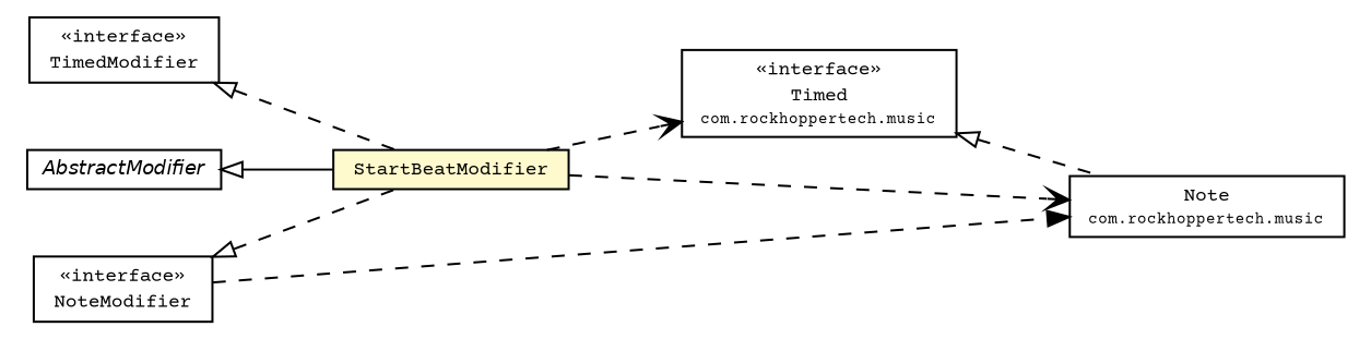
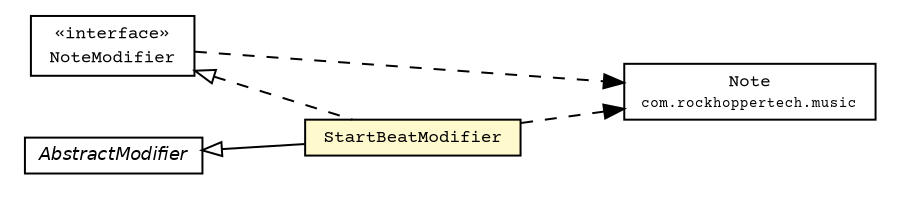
  digraph {
    fontname="Courier Prime"
    nodesep=0.25
    rankdir=LR
    ranksep=0.5
    node [fontcolor=black fontname="Courier Prime" fontsize=9.0 shape=plaintext]
    edge [arrowtail=empty dir=back fontname="Courier Prime" fontsize=10 headport=p labelfontname=Helvetica labelfontsize=10 style=dashed tailport=p]
-   n1 [label=<<table title="com.rockhoppertech.music.Timed" border="0" cellborder="1" cellspacing="0" cellpadding="2" port="p" href="../Timed.html"> 		<tr><td><table border="0" cellspacing="0" cellpadding="1"> <tr><td align="center" balign="center"> &#171;interface&#187; </td></tr> <tr><td align="center" balign="center"> Timed </td></tr> <tr><td align="center" balign="center"><font point-size="7.0"> com.rockhoppertech.music </font></td></tr> 		</table></td></tr> 		</table>>]
    n2 [label=<<table title="com.rockhoppertech.music.Note" border="0" cellborder="1" cellspacing="0" cellpadding="2" port="p" href="../Note.html"> 		<tr><td><table border="0" cellspacing="0" cellpadding="1"> <tr><td align="center" balign="center"> Note </td></tr> <tr><td align="center" balign="center"><font point-size="7.0"> com.rockhoppertech.music </font></td></tr> 		</table></td></tr> 		</table>>]
-   n3 [label=<<table title="com.rockhoppertech.music.modifiers.TimedModifier" border="0" cellborder="1" cellspacing="0" cellpadding="2" port="p" href="./TimedModifier.html"> 		<tr><td><table border="0" cellspacing="0" cellpadding="1"> <tr><td align="center" balign="center"> &#171;interface&#187; </td></tr> <tr><td align="center" balign="center"> TimedModifier </td></tr> 		</table></td></tr> 		</table>>]
    n4 [label=<<table title="com.rockhoppertech.music.modifiers.StartBeatModifier" border="0" cellborder="1" cellspacing="0" cellpadding="2" port="p" bgcolor="lemonChiffon" href="./StartBeatModifier.html"> 		<tr><td><table border="0" cellspacing="0" cellpadding="1"> <tr><td align="center" balign="center"> StartBeatModifier </td></tr> 		</table></td></tr> 		</table>>]
    n5 [label=<<table title="com.rockhoppertech.music.modifiers.NoteModifier" border="0" cellborder="1" cellspacing="0" cellpadding="2" port="p" href="./NoteModifier.html"> 		<tr><td><table border="0" cellspacing="0" cellpadding="1"> <tr><td align="center" balign="center"> &#171;interface&#187; </td></tr> <tr><td align="center" balign="center"> NoteModifier </td></tr> 		</table></td></tr> 		</table>>]
    n6 [label=<<table title="com.rockhoppertech.music.modifiers.AbstractModifier" border="0" cellborder="1" cellspacing="0" cellpadding="2" port="p" href="./AbstractModifier.html"> 		<tr><td><table border="0" cellspacing="0" cellpadding="1"> <tr><td align="center" balign="center"><font face="Helvetica-Oblique"> AbstractModifier </font></td></tr> 		</table></td></tr> 		</table>>]
-   n1 -> n2
-   n3 -> n4
-   n4 -> n1 [arrowhead=open color=black fontcolor=black fontsize=10.0 arrowtail="" dir=""]
-   n4 -> n2 [arrowhead=open color=black fontcolor=black fontsize=10.0 arrowtail="" dir=""]
+   n4 -> n2 [arrowhead=normal color=black fontcolor=black fontsize=10.0 arrowtail="" dir=""]
    n5 -> n2 [arrowhead=normal color=black fontcolor=black fontsize=10.0 arrowtail="" dir=""]
    n5 -> n4
    n6 -> n4 [style=""]
  }
